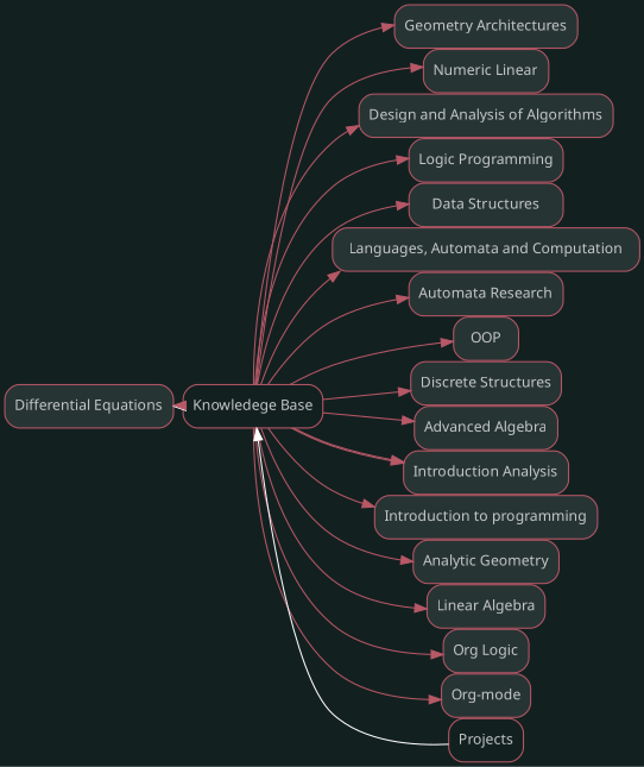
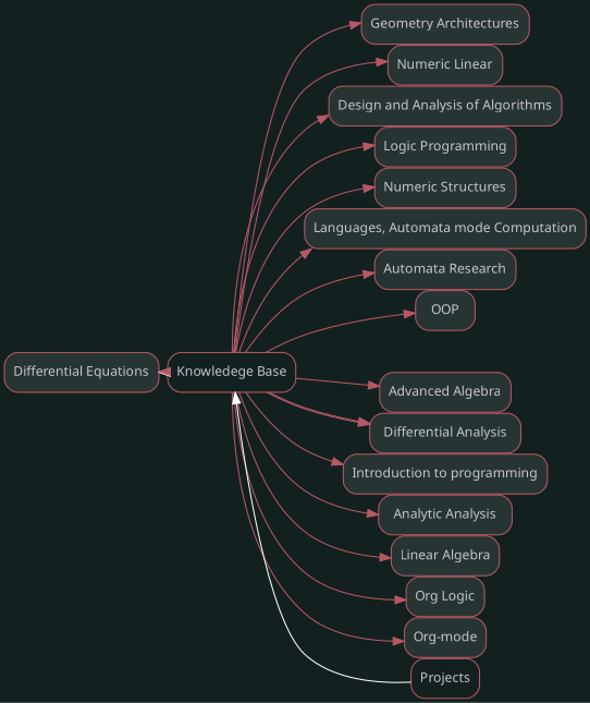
  digraph {
    bgcolor="#132020"
    nodesep=0
    rankdir=LR
    ranksep=0
    node [color="#b75867" fillcolor="#273434" fontcolor="#c4c7c7" fontname=sans fontsize="12px" labelfontname=sans shape=rectangle style="rounded,filled"]
    edge [color="#b75867"]
    n1 [label="Differential Equations"]
    n2 [fillcolor="#FFFFFF" label="Knowledege Base" style=rounded]
    n3 [label="Geometry Architectures"]
    n4 [label="Numeric Linear"]
    n5 [label="Design and Analysis of Algorithms"]
    n6 [label="Logic Programming"]
-   n7 [label="Data Structures"]
-   n8 [label="Languages, Automata and Computation"]
+   n7 [label="Numeric Structures"]
+   n8 [label="Languages, Automata mode Computation"]
    n9 [label="Automata Research"]
    n10 [label=OOP]
-   n11 [label="Discrete Structures"]
    n12 [label="Advanced Algebra"]
-   n13 [label="Introduction Analysis"]
+   n13 [label="Differential Analysis"]
    n14 [label="Introduction to programming"]
-   n15 [label="Analytic Geometry"]
+   n15 [label="Analytic Analysis"]
    n16 [label="Linear Algebra"]
    n17 [label="Org Logic"]
    n18 [label="Org-mode"]
    n19 [fillcolor="#FFFFFF" label=Projects style=rounded]
    subgraph sub_1 {
    }
    subgraph sub_2 {
      n1
      n2
    }
    subgraph sub_3 {
      n1
      n2
      n3
      n4
      n5
      n6
      n7
      n8
      n9
      n10
-     n11
      n12
      n13
      n14
      n15
      n16
      n17
      n18
    }
    subgraph sub_4 {
      n2
      n19
    }
    n1 -> n2 [color="#FFFFFF" dir=back]
    n2 -> n1
    n2 -> n3
    n2 -> n4
    n2 -> n5
    n2 -> n6
    n2 -> n7
    n2 -> n8
    n2 -> n9
    n2 -> n10
-   n2 -> n11
    n2 -> n12
    n2 -> n13
    n2 -> n13
    n2 -> n14
    n2 -> n15
    n2 -> n16
    n2 -> n17
    n2 -> n18
    n2 -> n19 [color="#FFFFFF" dir=back]
  }
